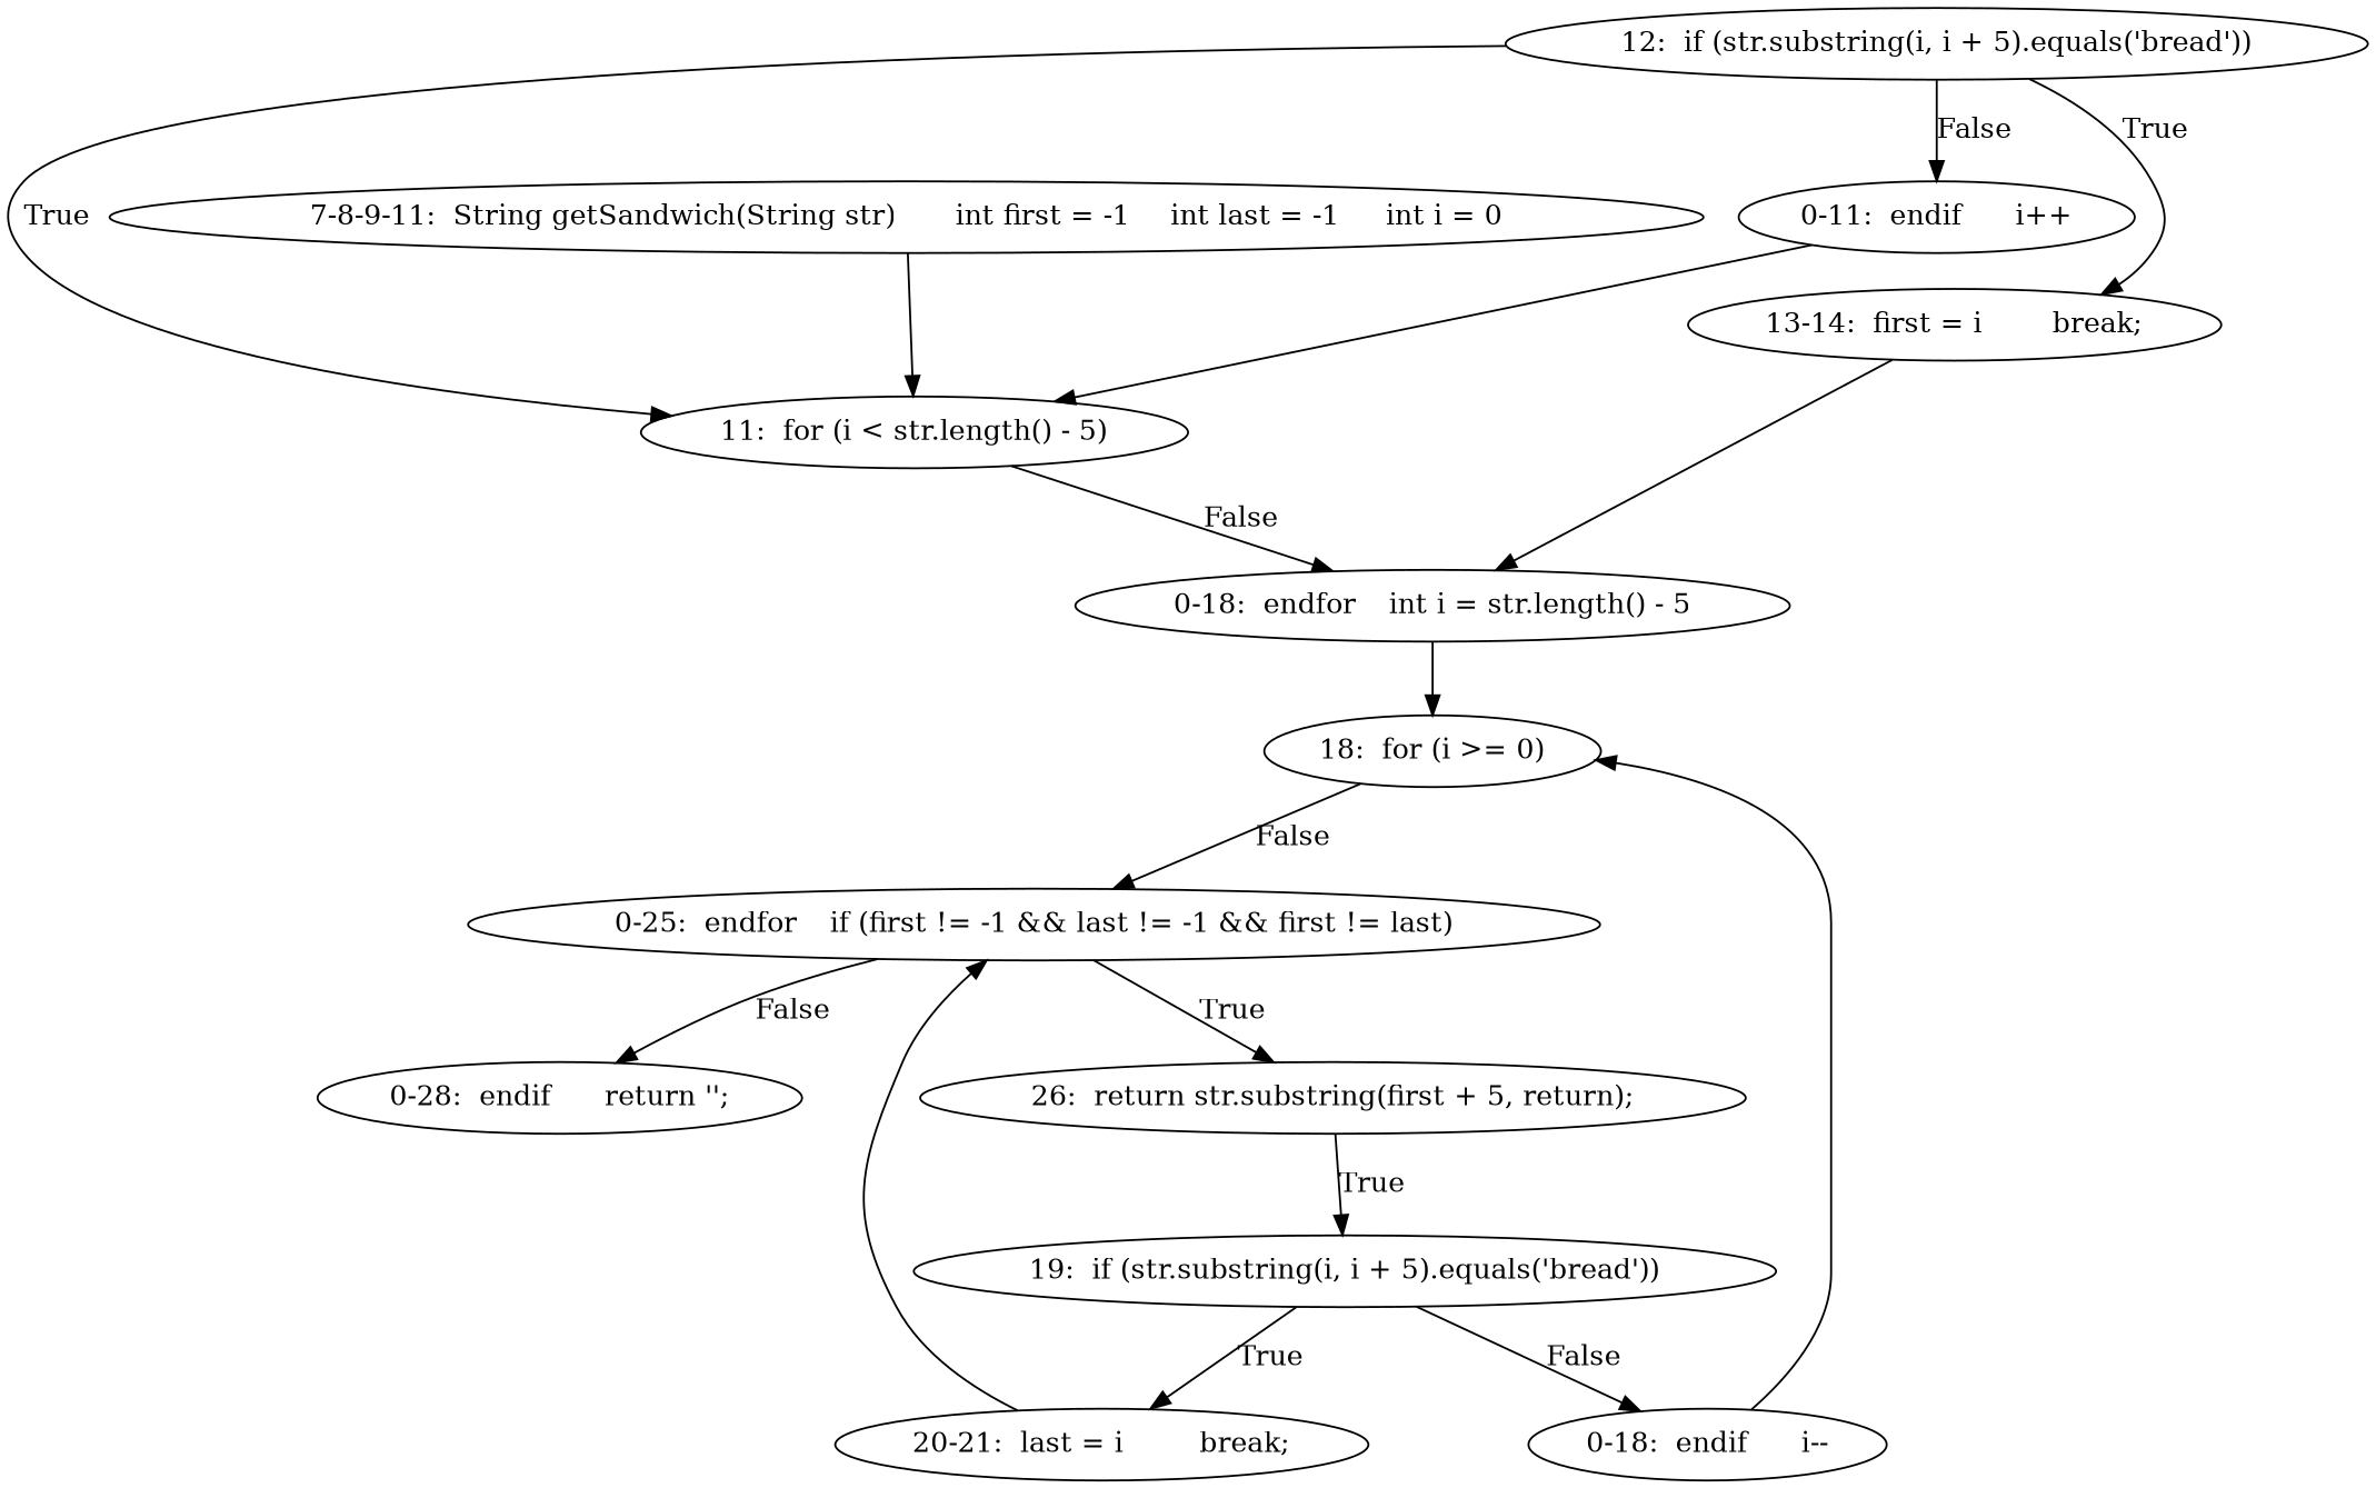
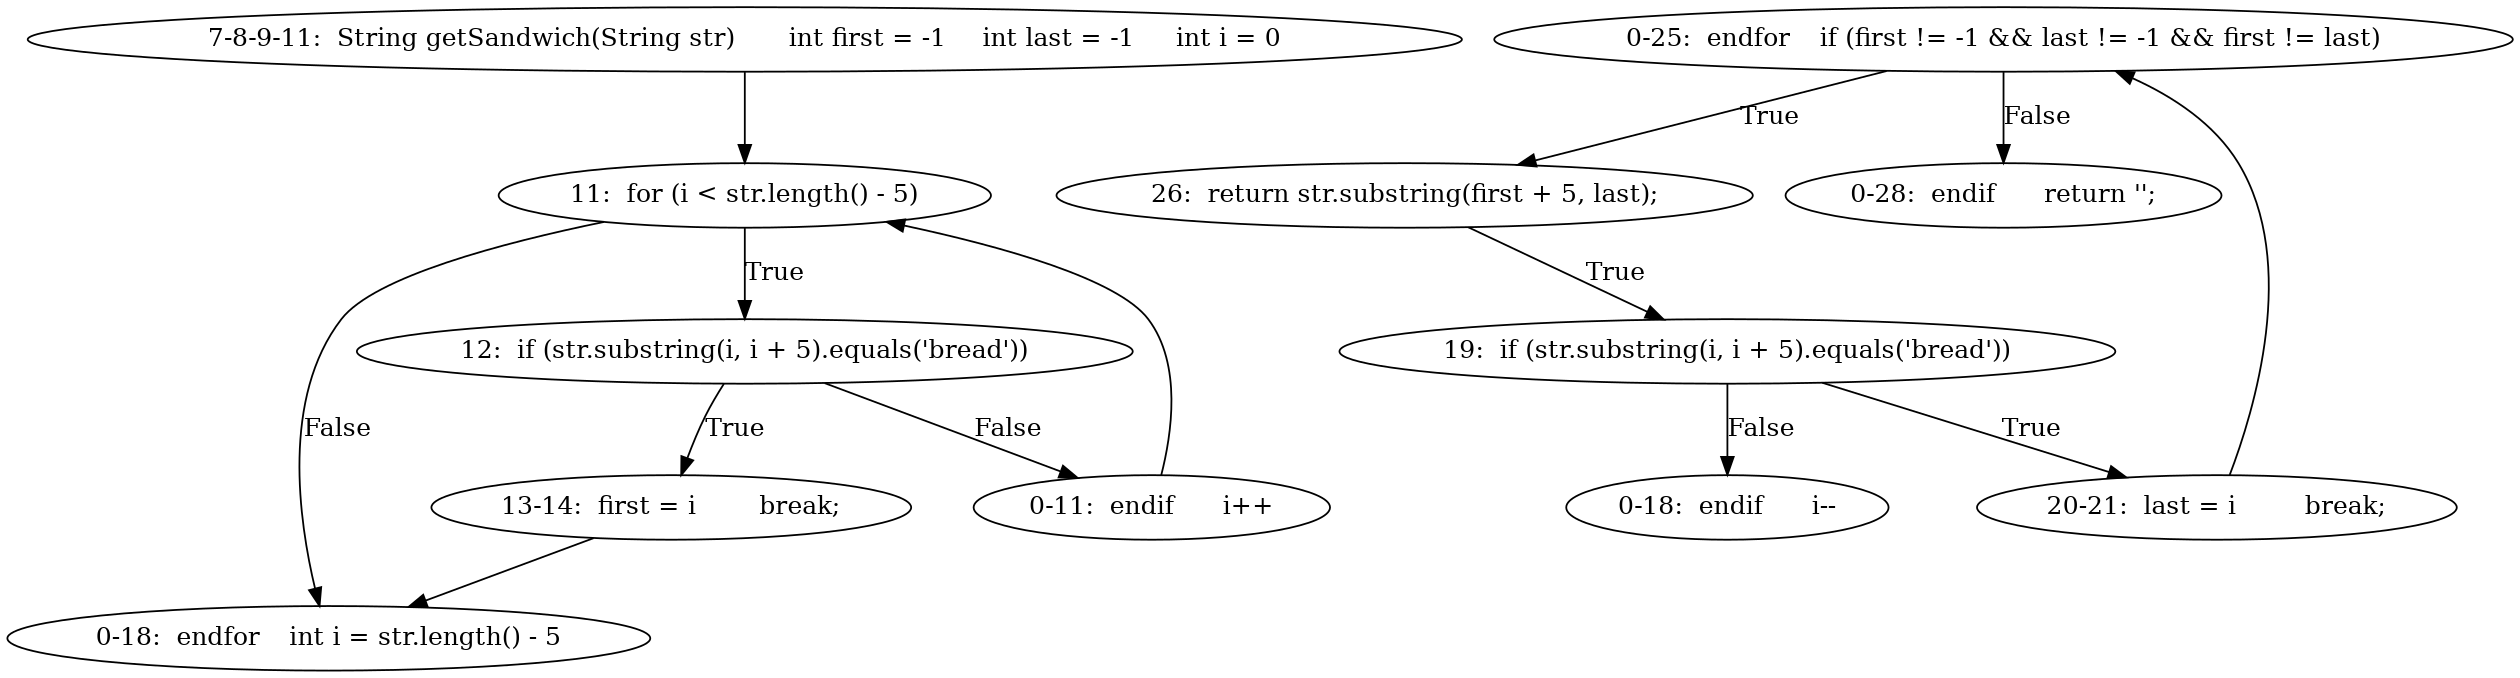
  digraph {
    n1 [label="7-8-9-11:  String getSandwich(String str)	int first = -1	int last = -1	int i = 0"]
    n2 [label="11:  for (i < str.length() - 5)"]
    n3 [label="0-18:  endfor	int i = str.length() - 5"]
    n4 [label="12:  if (str.substring(i, i + 5).equals('bread'))"]
-   n5 [label="18:  for (i >= 0)"]
    n6 [label="13-14:  first = i	break;"]
    n7 [label="0-11:  endif	i++"]
    n8 [label="0-25:  endfor	if (first != -1 && last != -1 && first != last)"]
-   n9 [label="26:  return str.substring(first + 5, return);"]
+   n9 [label="26:  return str.substring(first + 5, last);"]
    n10 [label="0-28:  endif	return '';"]
    n11 [label="19:  if (str.substring(i, i + 5).equals('bread'))"]
    n12 [label="20-21:  last = i	break;"]
    n13 [label="0-18:  endif	i--"]
    n1 -> n2
    n2 -> n3 [label=False]
-   n4 -> n2 [label=True]
-   n3 -> n5
+   n2 -> n4 [label=True]
    n4 -> n6 [label=True]
    n4 -> n7 [label=False]
-   n5 -> n8 [label=False]
    n6 -> n3
    n7 -> n2
    n8 -> n9 [label=True]
    n8 -> n10 [label=False]
    n9 -> n11 [label=True]
    n11 -> n12 [label=True]
    n11 -> n13 [label=False]
    n12 -> n8
-   n13 -> n5
  }
